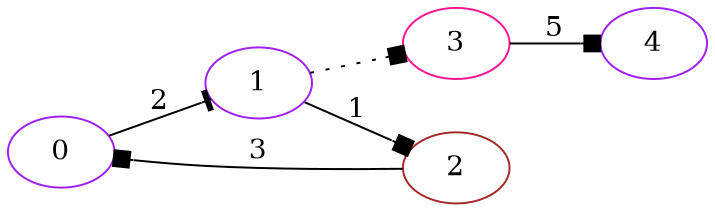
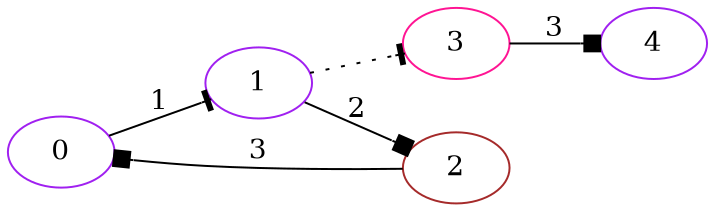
  digraph {
    rankdir=LR
    node [color=purple]
    edge [arrowhead=box style=solid]
    0
    1
    2 [color=brown]
    3 [color=deeppink]
    4
-   0 -> 1 [arrowhead=tee label=2]
-   1 -> 2 [label=1]
-   1 -> 3 [label=" " style=dotted]
+   0 -> 1 [arrowhead=tee label=1]
+   1 -> 2 [label=2]
+   1 -> 3 [arrowhead=tee label=" " style=dotted]
    2 -> 0 [label=3]
-   3 -> 4 [label=5]
+   3 -> 4 [label=3]
  }
